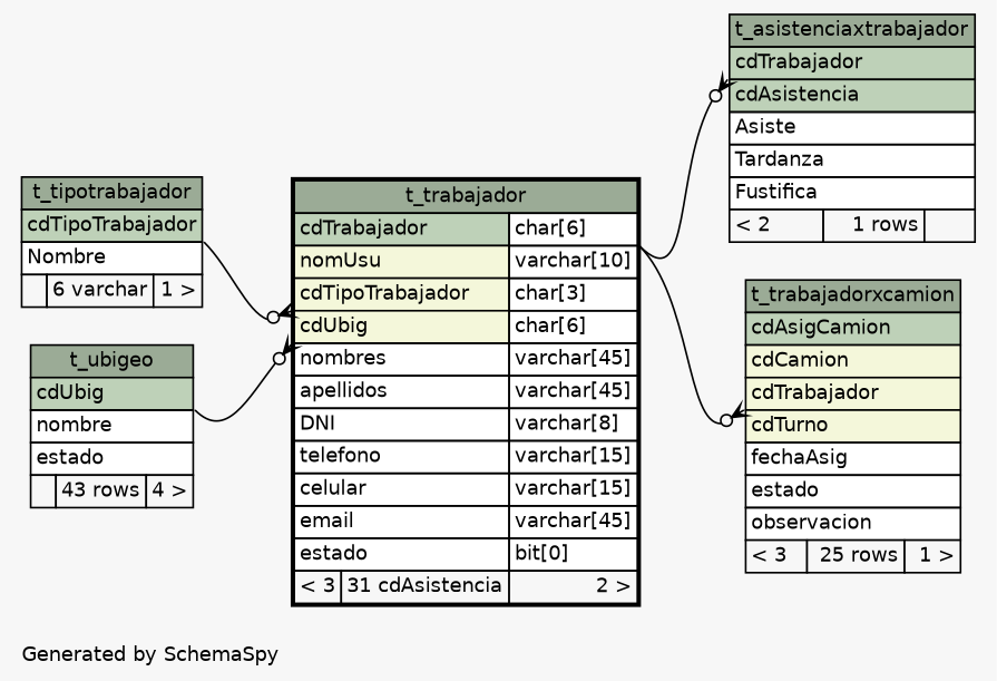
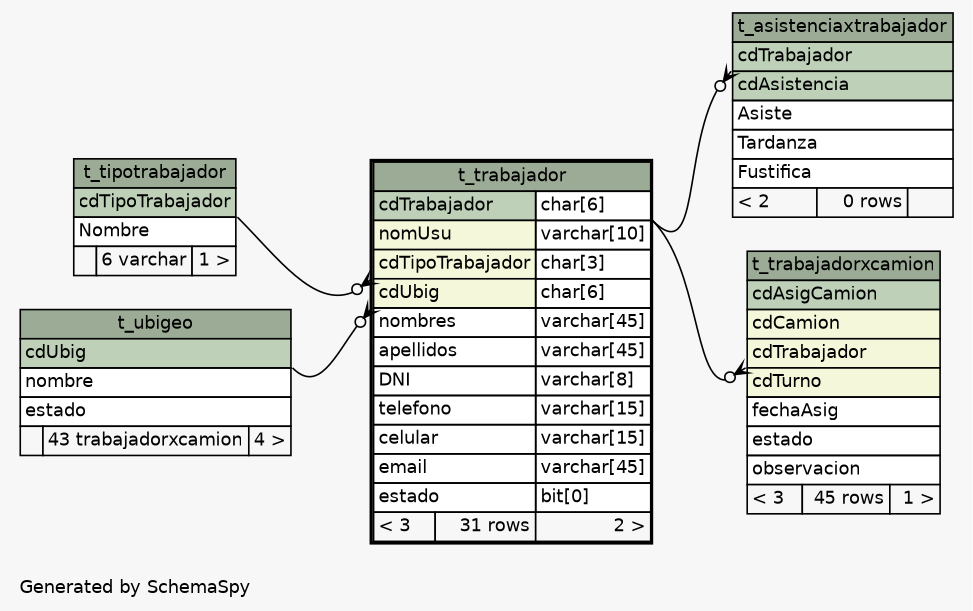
  digraph {
    bgcolor="#f7f7f7"
    fontname=Helvetica
    fontsize=11
    label="\nGenerated by SchemaSpy"
    labeljust=l
    nodesep=0.18
    rankdir=RL
    ranksep=0.46
    node [fontname=Helvetica fontsize=11 shape=plaintext]
    edge [arrowhead=none arrowsize=0.8 arrowtail=crowodot dir=back headport="cdTrabajador.type:se" tailport="cdTrabajador:sw"]
-   n1 [label=<     <TABLE BORDER="0" CELLBORDER="1" CELLSPACING="0" BGCOLOR="#ffffff">       <TR><TD COLSPAN="3" BGCOLOR="#9bab96" ALIGN="CENTER">t_asistenciaxtrabajador</TD></TR>       <TR><TD PORT="cdTrabajador" COLSPAN="3" BGCOLOR="#bed1b8" ALIGN="LEFT">cdTrabajador</TD></TR>       <TR><TD PORT="cdAsistencia" COLSPAN="3" BGCOLOR="#bed1b8" ALIGN="LEFT">cdAsistencia</TD></TR>       <TR><TD PORT="Asiste" COLSPAN="3" ALIGN="LEFT">Asiste</TD></TR>       <TR><TD PORT="Tardanza" COLSPAN="3" ALIGN="LEFT">Tardanza</TD></TR>       <TR><TD PORT="Fustifica" COLSPAN="3" ALIGN="LEFT">Fustifica</TD></TR>       <TR><TD ALIGN="LEFT" BGCOLOR="#f7f7f7">&lt; 2</TD><TD ALIGN="RIGHT" BGCOLOR="#f7f7f7">1 rows</TD><TD ALIGN="RIGHT" BGCOLOR="#f7f7f7">  </TD></TR>     </TABLE>>]
-   n2 [label=<     <TABLE BORDER="2" CELLBORDER="1" CELLSPACING="0" BGCOLOR="#ffffff">       <TR><TD COLSPAN="3" BGCOLOR="#9bab96" ALIGN="CENTER">t_trabajador</TD></TR>       <TR><TD PORT="cdTrabajador" COLSPAN="2" BGCOLOR="#bed1b8" ALIGN="LEFT">cdTrabajador</TD><TD PORT="cdTrabajador.type" ALIGN="LEFT">char[6]</TD></TR>       <TR><TD PORT="nomUsu" COLSPAN="2" BGCOLOR="#f4f7da" ALIGN="LEFT">nomUsu</TD><TD PORT="nomUsu.type" ALIGN="LEFT">varchar[10]</TD></TR>       <TR><TD PORT="cdTipoTrabajador" COLSPAN="2" BGCOLOR="#f4f7da" ALIGN="LEFT">cdTipoTrabajador</TD><TD PORT="cdTipoTrabajador.type" ALIGN="LEFT">char[3]</TD></TR>       <TR><TD PORT="cdUbig" COLSPAN="2" BGCOLOR="#f4f7da" ALIGN="LEFT">cdUbig</TD><TD PORT="cdUbig.type" ALIGN="LEFT">char[6]</TD></TR>       <TR><TD PORT="nombres" COLSPAN="2" ALIGN="LEFT">nombres</TD><TD PORT="nombres.type" ALIGN="LEFT">varchar[45]</TD></TR>       <TR><TD PORT="apellidos" COLSPAN="2" ALIGN="LEFT">apellidos</TD><TD PORT="apellidos.type" ALIGN="LEFT">varchar[45]</TD></TR>       <TR><TD PORT="DNI" COLSPAN="2" ALIGN="LEFT">DNI</TD><TD PORT="DNI.type" ALIGN="LEFT">varchar[8]</TD></TR>       <TR><TD PORT="telefono" COLSPAN="2" ALIGN="LEFT">telefono</TD><TD PORT="telefono.type" ALIGN="LEFT">varchar[15]</TD></TR>       <TR><TD PORT="celular" COLSPAN="2" ALIGN="LEFT">celular</TD><TD PORT="celular.type" ALIGN="LEFT">varchar[15]</TD></TR>       <TR><TD PORT="email" COLSPAN="2" ALIGN="LEFT">email</TD><TD PORT="email.type" ALIGN="LEFT">varchar[45]</TD></TR>       <TR><TD PORT="estado" COLSPAN="2" ALIGN="LEFT">estado</TD><TD PORT="estado.type" ALIGN="LEFT">bit[0]</TD></TR>       <TR><TD ALIGN="LEFT" BGCOLOR="#f7f7f7">&lt; 3</TD><TD ALIGN="RIGHT" BGCOLOR="#f7f7f7">31 cdAsistencia</TD><TD ALIGN="RIGHT" BGCOLOR="#f7f7f7">2 &gt;</TD></TR>     </TABLE>>]
+   n1 [label=<     <TABLE BORDER="0" CELLBORDER="1" CELLSPACING="0" BGCOLOR="#ffffff">       <TR><TD COLSPAN="3" BGCOLOR="#9bab96" ALIGN="CENTER">t_asistenciaxtrabajador</TD></TR>       <TR><TD PORT="cdTrabajador" COLSPAN="3" BGCOLOR="#bed1b8" ALIGN="LEFT">cdTrabajador</TD></TR>       <TR><TD PORT="cdAsistencia" COLSPAN="3" BGCOLOR="#bed1b8" ALIGN="LEFT">cdAsistencia</TD></TR>       <TR><TD PORT="Asiste" COLSPAN="3" ALIGN="LEFT">Asiste</TD></TR>       <TR><TD PORT="Tardanza" COLSPAN="3" ALIGN="LEFT">Tardanza</TD></TR>       <TR><TD PORT="Fustifica" COLSPAN="3" ALIGN="LEFT">Fustifica</TD></TR>       <TR><TD ALIGN="LEFT" BGCOLOR="#f7f7f7">&lt; 2</TD><TD ALIGN="RIGHT" BGCOLOR="#f7f7f7">0 rows</TD><TD ALIGN="RIGHT" BGCOLOR="#f7f7f7">  </TD></TR>     </TABLE>>]
+   n2 [label=<     <TABLE BORDER="2" CELLBORDER="1" CELLSPACING="0" BGCOLOR="#ffffff">       <TR><TD COLSPAN="3" BGCOLOR="#9bab96" ALIGN="CENTER">t_trabajador</TD></TR>       <TR><TD PORT="cdTrabajador" COLSPAN="2" BGCOLOR="#bed1b8" ALIGN="LEFT">cdTrabajador</TD><TD PORT="cdTrabajador.type" ALIGN="LEFT">char[6]</TD></TR>       <TR><TD PORT="nomUsu" COLSPAN="2" BGCOLOR="#f4f7da" ALIGN="LEFT">nomUsu</TD><TD PORT="nomUsu.type" ALIGN="LEFT">varchar[10]</TD></TR>       <TR><TD PORT="cdTipoTrabajador" COLSPAN="2" BGCOLOR="#f4f7da" ALIGN="LEFT">cdTipoTrabajador</TD><TD PORT="cdTipoTrabajador.type" ALIGN="LEFT">char[3]</TD></TR>       <TR><TD PORT="cdUbig" COLSPAN="2" BGCOLOR="#f4f7da" ALIGN="LEFT">cdUbig</TD><TD PORT="cdUbig.type" ALIGN="LEFT">char[6]</TD></TR>       <TR><TD PORT="nombres" COLSPAN="2" ALIGN="LEFT">nombres</TD><TD PORT="nombres.type" ALIGN="LEFT">varchar[45]</TD></TR>       <TR><TD PORT="apellidos" COLSPAN="2" ALIGN="LEFT">apellidos</TD><TD PORT="apellidos.type" ALIGN="LEFT">varchar[45]</TD></TR>       <TR><TD PORT="DNI" COLSPAN="2" ALIGN="LEFT">DNI</TD><TD PORT="DNI.type" ALIGN="LEFT">varchar[8]</TD></TR>       <TR><TD PORT="telefono" COLSPAN="2" ALIGN="LEFT">telefono</TD><TD PORT="telefono.type" ALIGN="LEFT">varchar[15]</TD></TR>       <TR><TD PORT="celular" COLSPAN="2" ALIGN="LEFT">celular</TD><TD PORT="celular.type" ALIGN="LEFT">varchar[15]</TD></TR>       <TR><TD PORT="email" COLSPAN="2" ALIGN="LEFT">email</TD><TD PORT="email.type" ALIGN="LEFT">varchar[45]</TD></TR>       <TR><TD PORT="estado" COLSPAN="2" ALIGN="LEFT">estado</TD><TD PORT="estado.type" ALIGN="LEFT">bit[0]</TD></TR>       <TR><TD ALIGN="LEFT" BGCOLOR="#f7f7f7">&lt; 3</TD><TD ALIGN="RIGHT" BGCOLOR="#f7f7f7">31 rows</TD><TD ALIGN="RIGHT" BGCOLOR="#f7f7f7">2 &gt;</TD></TR>     </TABLE>>]
    n3 [label=<     <TABLE BORDER="0" CELLBORDER="1" CELLSPACING="0" BGCOLOR="#ffffff">       <TR><TD COLSPAN="3" BGCOLOR="#9bab96" ALIGN="CENTER">t_tipotrabajador</TD></TR>       <TR><TD PORT="cdTipoTrabajador" COLSPAN="3" BGCOLOR="#bed1b8" ALIGN="LEFT">cdTipoTrabajador</TD></TR>       <TR><TD PORT="Nombre" COLSPAN="3" ALIGN="LEFT">Nombre</TD></TR>       <TR><TD ALIGN="LEFT" BGCOLOR="#f7f7f7">  </TD><TD ALIGN="RIGHT" BGCOLOR="#f7f7f7">6 varchar</TD><TD ALIGN="RIGHT" BGCOLOR="#f7f7f7">1 &gt;</TD></TR>     </TABLE>>]
-   n4 [label=<     <TABLE BORDER="0" CELLBORDER="1" CELLSPACING="0" BGCOLOR="#ffffff">       <TR><TD COLSPAN="3" BGCOLOR="#9bab96" ALIGN="CENTER">t_ubigeo</TD></TR>       <TR><TD PORT="cdUbig" COLSPAN="3" BGCOLOR="#bed1b8" ALIGN="LEFT">cdUbig</TD></TR>       <TR><TD PORT="nombre" COLSPAN="3" ALIGN="LEFT">nombre</TD></TR>       <TR><TD PORT="estado" COLSPAN="3" ALIGN="LEFT">estado</TD></TR>       <TR><TD ALIGN="LEFT" BGCOLOR="#f7f7f7">  </TD><TD ALIGN="RIGHT" BGCOLOR="#f7f7f7">43 rows</TD><TD ALIGN="RIGHT" BGCOLOR="#f7f7f7">4 &gt;</TD></TR>     </TABLE>>]
-   n5 [label=<     <TABLE BORDER="0" CELLBORDER="1" CELLSPACING="0" BGCOLOR="#ffffff">       <TR><TD COLSPAN="3" BGCOLOR="#9bab96" ALIGN="CENTER">t_trabajadorxcamion</TD></TR>       <TR><TD PORT="cdAsigCamion" COLSPAN="3" BGCOLOR="#bed1b8" ALIGN="LEFT">cdAsigCamion</TD></TR>       <TR><TD PORT="cdCamion" COLSPAN="3" BGCOLOR="#f4f7da" ALIGN="LEFT">cdCamion</TD></TR>       <TR><TD PORT="cdTrabajador" COLSPAN="3" BGCOLOR="#f4f7da" ALIGN="LEFT">cdTrabajador</TD></TR>       <TR><TD PORT="cdTurno" COLSPAN="3" BGCOLOR="#f4f7da" ALIGN="LEFT">cdTurno</TD></TR>       <TR><TD PORT="fechaAsig" COLSPAN="3" ALIGN="LEFT">fechaAsig</TD></TR>       <TR><TD PORT="estado" COLSPAN="3" ALIGN="LEFT">estado</TD></TR>       <TR><TD PORT="observacion" COLSPAN="3" ALIGN="LEFT">observacion</TD></TR>       <TR><TD ALIGN="LEFT" BGCOLOR="#f7f7f7">&lt; 3</TD><TD ALIGN="RIGHT" BGCOLOR="#f7f7f7">25 rows</TD><TD ALIGN="RIGHT" BGCOLOR="#f7f7f7">1 &gt;</TD></TR>     </TABLE>>]
+   n4 [label=<     <TABLE BORDER="0" CELLBORDER="1" CELLSPACING="0" BGCOLOR="#ffffff">       <TR><TD COLSPAN="3" BGCOLOR="#9bab96" ALIGN="CENTER">t_ubigeo</TD></TR>       <TR><TD PORT="cdUbig" COLSPAN="3" BGCOLOR="#bed1b8" ALIGN="LEFT">cdUbig</TD></TR>       <TR><TD PORT="nombre" COLSPAN="3" ALIGN="LEFT">nombre</TD></TR>       <TR><TD PORT="estado" COLSPAN="3" ALIGN="LEFT">estado</TD></TR>       <TR><TD ALIGN="LEFT" BGCOLOR="#f7f7f7">  </TD><TD ALIGN="RIGHT" BGCOLOR="#f7f7f7">43 trabajadorxcamion</TD><TD ALIGN="RIGHT" BGCOLOR="#f7f7f7">4 &gt;</TD></TR>     </TABLE>>]
+   n5 [label=<     <TABLE BORDER="0" CELLBORDER="1" CELLSPACING="0" BGCOLOR="#ffffff">       <TR><TD COLSPAN="3" BGCOLOR="#9bab96" ALIGN="CENTER">t_trabajadorxcamion</TD></TR>       <TR><TD PORT="cdAsigCamion" COLSPAN="3" BGCOLOR="#bed1b8" ALIGN="LEFT">cdAsigCamion</TD></TR>       <TR><TD PORT="cdCamion" COLSPAN="3" BGCOLOR="#f4f7da" ALIGN="LEFT">cdCamion</TD></TR>       <TR><TD PORT="cdTrabajador" COLSPAN="3" BGCOLOR="#f4f7da" ALIGN="LEFT">cdTrabajador</TD></TR>       <TR><TD PORT="cdTurno" COLSPAN="3" BGCOLOR="#f4f7da" ALIGN="LEFT">cdTurno</TD></TR>       <TR><TD PORT="fechaAsig" COLSPAN="3" ALIGN="LEFT">fechaAsig</TD></TR>       <TR><TD PORT="estado" COLSPAN="3" ALIGN="LEFT">estado</TD></TR>       <TR><TD PORT="observacion" COLSPAN="3" ALIGN="LEFT">observacion</TD></TR>       <TR><TD ALIGN="LEFT" BGCOLOR="#f7f7f7">&lt; 3</TD><TD ALIGN="RIGHT" BGCOLOR="#f7f7f7">45 rows</TD><TD ALIGN="RIGHT" BGCOLOR="#f7f7f7">1 &gt;</TD></TR>     </TABLE>>]
    n1 -> n2
    n2 -> n3 [headport="cdTipoTrabajador:se" tailport="cdTipoTrabajador:sw"]
    n2 -> n4 [headport="cdUbig:se" tailport="cdUbig:sw"]
    n5 -> n2
  }
